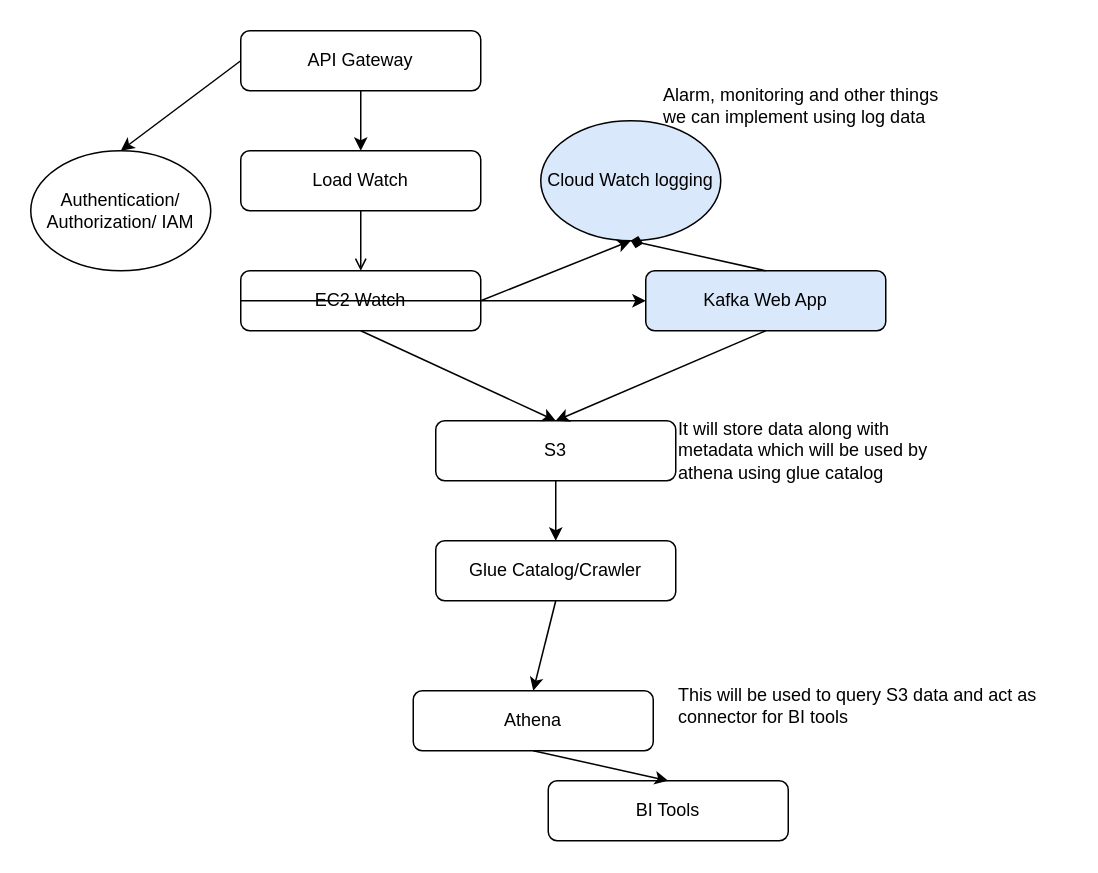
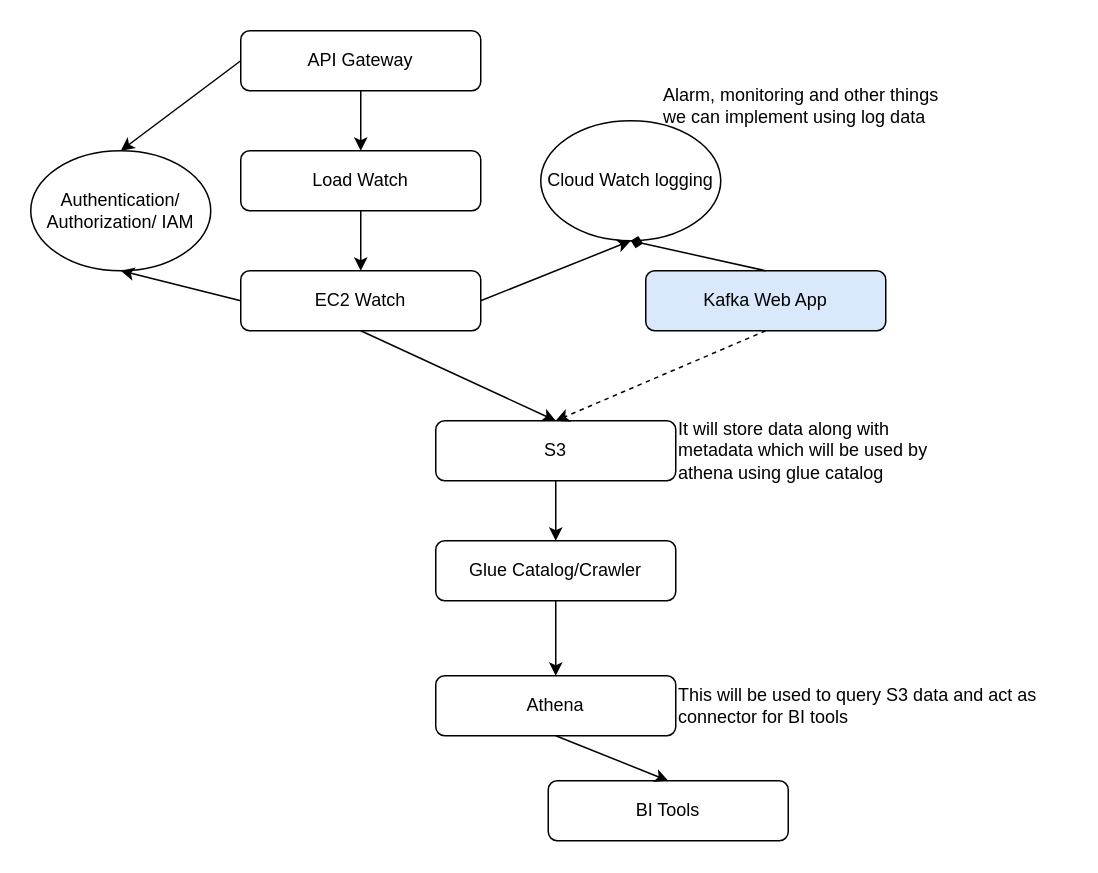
  <mxCell id="0" />
  <mxCell id="1" parent="0" />
  <mxCell id="2" value="API Gateway" style="rounded=1;whiteSpace=wrap;html=1;" vertex="1" parent="1"><mxGeometry x="160" y="20" width="160" height="40" as="geometry" /></mxCell>
  <mxCell id="3" value="Load Watch" style="rounded=1;whiteSpace=wrap;html=1;" vertex="1" parent="1"><mxGeometry x="160" y="100" width="160" height="40" as="geometry" /></mxCell>
  <mxCell id="4" value="EC2 Watch" style="rounded=1;whiteSpace=wrap;html=1;" vertex="1" parent="1"><mxGeometry x="160" y="180" width="160" height="40" as="geometry" /></mxCell>
  <mxCell id="5" value="Kafka Web App" style="rounded=1;whiteSpace=wrap;html=1;fillColor=#dae8fc;" vertex="1" parent="1"><mxGeometry x="430" y="180" width="160" height="40" as="geometry" /></mxCell>
  <mxCell id="6" value="S3" style="rounded=1;whiteSpace=wrap;html=1;" vertex="1" parent="1"><mxGeometry x="290" y="280" width="160" height="40" as="geometry" /></mxCell>
  <mxCell id="7" value="Glue Catalog/Crawler" style="rounded=1;whiteSpace=wrap;html=1;" vertex="1" parent="1"><mxGeometry x="290" y="360" width="160" height="40" as="geometry" /></mxCell>
- <mxCell id="8" value="Athena" style="rounded=1;whiteSpace=wrap;html=1;" vertex="1" parent="1"><mxGeometry x="275" y="460" width="160" height="40" as="geometry" /></mxCell>
+ <mxCell id="8" value="Athena" style="rounded=1;whiteSpace=wrap;html=1;" vertex="1" parent="1"><mxGeometry x="290" y="450" width="160" height="40" as="geometry" /></mxCell>
  <mxCell id="9" value="BI Tools" style="rounded=1;whiteSpace=wrap;html=1;" vertex="1" parent="1"><mxGeometry x="365" y="520" width="160" height="40" as="geometry" /></mxCell>
  <mxCell id="10" value="" style="endArrow=classic;html=1;rounded=0;exitX=0.5;exitY=1;exitDx=0;exitDy=0;entryX=0.5;entryY=0;entryDx=0;entryDy=0;" edge="1" parent="1" source="2" target="3"><mxGeometry width="50" height="50" relative="1" as="geometry"><mxPoint x="360" y="330" as="sourcePoint" /><mxPoint x="410" y="280" as="targetPoint" /></mxGeometry></mxCell>
- <mxCell id="11" value="" style="endArrow=open;html=1;rounded=0;exitX=0.5;exitY=1;exitDx=0;exitDy=0;entryX=0.5;entryY=0;entryDx=0;entryDy=0;" edge="1" parent="1" source="3" target="4"><mxGeometry width="50" height="50" relative="1" as="geometry"><mxPoint x="360" y="330" as="sourcePoint" /><mxPoint x="410" y="280" as="targetPoint" /></mxGeometry></mxCell>
+ <mxCell id="11" value="" style="endArrow=classic;html=1;rounded=0;exitX=0.5;exitY=1;exitDx=0;exitDy=0;entryX=0.5;entryY=0;entryDx=0;entryDy=0;" edge="1" parent="1" source="3" target="4"><mxGeometry width="50" height="50" relative="1" as="geometry"><mxPoint x="360" y="330" as="sourcePoint" /><mxPoint x="410" y="280" as="targetPoint" /></mxGeometry></mxCell>
  <mxCell id="12" value="" style="endArrow=classic;html=1;rounded=0;exitX=0.5;exitY=1;exitDx=0;exitDy=0;entryX=0.5;entryY=0;entryDx=0;entryDy=0;" edge="1" parent="1" source="4" target="6"><mxGeometry width="50" height="50" relative="1" as="geometry"><mxPoint x="360" y="330" as="sourcePoint" /><mxPoint x="410" y="280" as="targetPoint" /></mxGeometry></mxCell>
- <mxCell id="13" value="" style="endArrow=classic;html=1;rounded=0;exitX=0.5;exitY=1;exitDx=0;exitDy=0;entryX=0.5;entryY=0;entryDx=0;entryDy=0;" edge="1" parent="1" source="5" target="6"><mxGeometry width="50" height="50" relative="1" as="geometry"><mxPoint x="360" y="330" as="sourcePoint" /><mxPoint x="410" y="280" as="targetPoint" /></mxGeometry></mxCell>
+ <mxCell id="13" value="" style="endArrow=classic;html=1;rounded=0;exitX=0.5;exitY=1;exitDx=0;exitDy=0;entryX=0.5;entryY=0;entryDx=0;entryDy=0;dashed=1;" edge="1" parent="1" source="5" target="6"><mxGeometry width="50" height="50" relative="1" as="geometry"><mxPoint x="360" y="330" as="sourcePoint" /><mxPoint x="410" y="280" as="targetPoint" /></mxGeometry></mxCell>
  <mxCell id="14" value="" style="endArrow=classic;html=1;rounded=0;exitX=0.5;exitY=1;exitDx=0;exitDy=0;entryX=0.5;entryY=0;entryDx=0;entryDy=0;" edge="1" parent="1" source="6" target="7"><mxGeometry width="50" height="50" relative="1" as="geometry"><mxPoint x="360" y="330" as="sourcePoint" /><mxPoint x="410" y="280" as="targetPoint" /></mxGeometry></mxCell>
  <mxCell id="15" value="" style="endArrow=classic;html=1;rounded=0;exitX=0.5;exitY=1;exitDx=0;exitDy=0;entryX=0.5;entryY=0;entryDx=0;entryDy=0;" edge="1" parent="1" source="7" target="8"><mxGeometry width="50" height="50" relative="1" as="geometry"><mxPoint x="360" y="330" as="sourcePoint" /><mxPoint x="410" y="280" as="targetPoint" /></mxGeometry></mxCell>
  <mxCell id="16" value="" style="endArrow=classic;html=1;rounded=0;exitX=0.5;exitY=1;exitDx=0;exitDy=0;entryX=0.5;entryY=0;entryDx=0;entryDy=0;" edge="1" parent="1" source="8" target="9"><mxGeometry width="50" height="50" relative="1" as="geometry"><mxPoint x="360" y="330" as="sourcePoint" /><mxPoint x="410" y="280" as="targetPoint" /></mxGeometry></mxCell>
- <mxCell id="17" value="Cloud Watch logging" style="ellipse;whiteSpace=wrap;html=1;fillColor=#dae8fc;" vertex="1" parent="1"><mxGeometry x="360" y="80" width="120" height="80" as="geometry" /></mxCell>
+ <mxCell id="17" value="Cloud Watch logging" style="ellipse;whiteSpace=wrap;html=1;" vertex="1" parent="1"><mxGeometry x="360" y="80" width="120" height="80" as="geometry" /></mxCell>
  <mxCell id="18" value="" style="endArrow=classic;html=1;rounded=0;exitX=1;exitY=0.5;exitDx=0;exitDy=0;entryX=0.5;entryY=1;entryDx=0;entryDy=0;" edge="1" parent="1" source="4" target="17"><mxGeometry width="50" height="50" relative="1" as="geometry"><mxPoint x="360" y="330" as="sourcePoint" /><mxPoint x="410" y="280" as="targetPoint" /></mxGeometry></mxCell>
  <mxCell id="19" value="" style="endArrow=diamond;html=1;rounded=0;entryX=0.5;entryY=1;entryDx=0;entryDy=0;exitX=0.5;exitY=0;exitDx=0;exitDy=0;" edge="1" parent="1" source="5" target="17"><mxGeometry width="50" height="50" relative="1" as="geometry"><mxPoint x="610" y="140" as="sourcePoint" /><mxPoint x="410" y="280" as="targetPoint" /></mxGeometry></mxCell>
  <mxCell id="20" value="It will store data along with metadata which will be used by athena using glue catalog" style="text;html=1;strokeColor=none;fillColor=none;align=left;verticalAlign=middle;whiteSpace=wrap;rounded=0;" vertex="1" parent="1"><mxGeometry x="450" y="282.5" width="190" height="35" as="geometry" /></mxCell>
  <mxCell id="21" value="Alarm, monitoring and other things we can implement using log data" style="text;html=1;strokeColor=none;fillColor=none;align=left;verticalAlign=middle;whiteSpace=wrap;rounded=0;" vertex="1" parent="1"><mxGeometry x="440" y="60" width="190" height="20" as="geometry" /></mxCell>
  <mxCell id="22" value="This will be used to query S3 data and act as connector for BI tools" style="text;html=1;strokeColor=none;fillColor=none;align=left;verticalAlign=middle;whiteSpace=wrap;rounded=0;" vertex="1" parent="1"><mxGeometry x="450" y="450" width="260" height="40" as="geometry" /></mxCell>
  <mxCell id="23" value="Authentication/ Authorization/ IAM" style="ellipse;whiteSpace=wrap;html=1;" vertex="1" parent="1"><mxGeometry x="20" y="100" width="120" height="80" as="geometry" /></mxCell>
  <mxCell id="24" value="" style="endArrow=classic;html=1;rounded=0;exitX=0;exitY=0.5;exitDx=0;exitDy=0;entryX=0.5;entryY=0;entryDx=0;entryDy=0;" edge="1" parent="1" source="2" target="23"><mxGeometry width="50" height="50" relative="1" as="geometry"><mxPoint x="360" y="310" as="sourcePoint" /><mxPoint x="410" y="260" as="targetPoint" /></mxGeometry></mxCell>
- <mxCell id="25" value="" style="endArrow=classic;html=1;rounded=0;exitX=0;exitY=0.5;exitDx=0;exitDy=0;" edge="1" parent="1" source="4" target="5"><mxGeometry width="50" height="50" relative="1" as="geometry"><mxPoint x="360" y="310" as="sourcePoint" /><mxPoint x="410" y="260" as="targetPoint" /></mxGeometry></mxCell>
+ <mxCell id="25" value="" style="endArrow=classic;html=1;rounded=0;exitX=0;exitY=0.5;exitDx=0;exitDy=0;entryX=0.5;entryY=1;entryDx=0;entryDy=0;" edge="1" parent="1" source="4" target="23"><mxGeometry width="50" height="50" relative="1" as="geometry"><mxPoint x="360" y="310" as="sourcePoint" /><mxPoint x="410" y="260" as="targetPoint" /></mxGeometry></mxCell>
